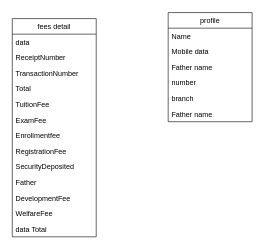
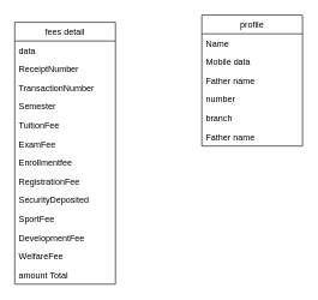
  <mxCell id="0" />
  <mxCell id="1" parent="0" />
  <mxCell id="2" value="profile " style="swimlane;fontStyle=0;childLayout=stackLayout;horizontal=1;startSize=26;fillColor=none;horizontalStack=0;resizeParent=1;resizeParentMax=0;resizeLast=0;collapsible=1;marginBottom=0;" vertex="1" parent="1"><mxGeometry x="280" y="20" width="140" height="182" as="geometry" /></mxCell>
  <mxCell id="3" value="Name" style="text;strokeColor=none;fillColor=none;align=left;verticalAlign=top;spacingLeft=4;spacingRight=4;overflow=hidden;rotatable=0;points=[[0,0.5],[1,0.5]];portConstraint=eastwest;" vertex="1" parent="2"><mxGeometry y="26" width="140" height="26" as="geometry" /></mxCell>
  <mxCell id="4" value="Mobile data " style="text;strokeColor=none;fillColor=none;align=left;verticalAlign=top;spacingLeft=4;spacingRight=4;overflow=hidden;rotatable=0;points=[[0,0.5],[1,0.5]];portConstraint=eastwest;" vertex="1" parent="2"><mxGeometry y="52" width="140" height="26" as="geometry" /></mxCell>
  <mxCell id="5" value="Father name" style="text;strokeColor=none;fillColor=none;align=left;verticalAlign=top;spacingLeft=4;spacingRight=4;overflow=hidden;rotatable=0;points=[[0,0.5],[1,0.5]];portConstraint=eastwest;" vertex="1" parent="2"><mxGeometry y="78" width="140" height="26" as="geometry" /></mxCell>
  <mxCell id="6" value="number" style="text;strokeColor=none;fillColor=none;align=left;verticalAlign=top;spacingLeft=4;spacingRight=4;overflow=hidden;rotatable=0;points=[[0,0.5],[1,0.5]];portConstraint=eastwest;" vertex="1" parent="2"><mxGeometry y="104" width="140" height="26" as="geometry" /></mxCell>
  <mxCell id="7" value="branch" style="text;strokeColor=none;fillColor=none;align=left;verticalAlign=top;spacingLeft=4;spacingRight=4;overflow=hidden;rotatable=0;points=[[0,0.5],[1,0.5]];portConstraint=eastwest;" vertex="1" parent="2"><mxGeometry y="130" width="140" height="26" as="geometry" /></mxCell>
  <mxCell id="8" value="Father name" style="text;strokeColor=none;fillColor=none;align=left;verticalAlign=top;spacingLeft=4;spacingRight=4;overflow=hidden;rotatable=0;points=[[0,0.5],[1,0.5]];portConstraint=eastwest;" vertex="1" parent="2"><mxGeometry y="156" width="140" height="26" as="geometry" /></mxCell>
  <mxCell id="9" value="fees detail" style="swimlane;fontStyle=0;childLayout=stackLayout;horizontal=1;startSize=26;fillColor=none;horizontalStack=0;resizeParent=1;resizeParentMax=0;resizeLast=0;collapsible=1;marginBottom=0;" vertex="1" parent="1"><mxGeometry x="20" y="30" width="140" height="364" as="geometry" /></mxCell>
  <mxCell id="10" value="data" style="text;strokeColor=none;fillColor=none;align=left;verticalAlign=top;spacingLeft=4;spacingRight=4;overflow=hidden;rotatable=0;points=[[0,0.5],[1,0.5]];portConstraint=eastwest;" vertex="1" parent="9"><mxGeometry y="26" width="140" height="26" as="geometry" /></mxCell>
  <mxCell id="11" value="ReceiptNumber" style="text;strokeColor=none;fillColor=none;align=left;verticalAlign=top;spacingLeft=4;spacingRight=4;overflow=hidden;rotatable=0;points=[[0,0.5],[1,0.5]];portConstraint=eastwest;" vertex="1" parent="9"><mxGeometry y="52" width="140" height="26" as="geometry" /></mxCell>
  <mxCell id="12" value="TransactionNumber" style="text;strokeColor=none;fillColor=none;align=left;verticalAlign=top;spacingLeft=4;spacingRight=4;overflow=hidden;rotatable=0;points=[[0,0.5],[1,0.5]];portConstraint=eastwest;" vertex="1" parent="9"><mxGeometry y="78" width="140" height="26" as="geometry" /></mxCell>
- <mxCell id="13" value="Total" style="text;strokeColor=none;fillColor=none;align=left;verticalAlign=top;spacingLeft=4;spacingRight=4;overflow=hidden;rotatable=0;points=[[0,0.5],[1,0.5]];portConstraint=eastwest;" vertex="1" parent="9"><mxGeometry y="104" width="140" height="26" as="geometry" /></mxCell>
+ <mxCell id="13" value="Semester" style="text;strokeColor=none;fillColor=none;align=left;verticalAlign=top;spacingLeft=4;spacingRight=4;overflow=hidden;rotatable=0;points=[[0,0.5],[1,0.5]];portConstraint=eastwest;" vertex="1" parent="9"><mxGeometry y="104" width="140" height="26" as="geometry" /></mxCell>
  <mxCell id="14" value="TuitionFee" style="text;strokeColor=none;fillColor=none;align=left;verticalAlign=top;spacingLeft=4;spacingRight=4;overflow=hidden;rotatable=0;points=[[0,0.5],[1,0.5]];portConstraint=eastwest;" vertex="1" parent="9"><mxGeometry y="130" width="140" height="26" as="geometry" /></mxCell>
  <mxCell id="15" value="ExamFee" style="text;strokeColor=none;fillColor=none;align=left;verticalAlign=top;spacingLeft=4;spacingRight=4;overflow=hidden;rotatable=0;points=[[0,0.5],[1,0.5]];portConstraint=eastwest;" vertex="1" parent="9"><mxGeometry y="156" width="140" height="26" as="geometry" /></mxCell>
  <mxCell id="16" value="Enrollmentfee" style="text;strokeColor=none;fillColor=none;align=left;verticalAlign=top;spacingLeft=4;spacingRight=4;overflow=hidden;rotatable=0;points=[[0,0.5],[1,0.5]];portConstraint=eastwest;" vertex="1" parent="9"><mxGeometry y="182" width="140" height="26" as="geometry" /></mxCell>
  <mxCell id="17" value="RegistrationFee" style="text;strokeColor=none;fillColor=none;align=left;verticalAlign=top;spacingLeft=4;spacingRight=4;overflow=hidden;rotatable=0;points=[[0,0.5],[1,0.5]];portConstraint=eastwest;" vertex="1" parent="9"><mxGeometry y="208" width="140" height="26" as="geometry" /></mxCell>
  <mxCell id="18" value="SecurityDeposited" style="text;strokeColor=none;fillColor=none;align=left;verticalAlign=top;spacingLeft=4;spacingRight=4;overflow=hidden;rotatable=0;points=[[0,0.5],[1,0.5]];portConstraint=eastwest;" vertex="1" parent="9"><mxGeometry y="234" width="140" height="26" as="geometry" /></mxCell>
- <mxCell id="19" value="Father" style="text;strokeColor=none;fillColor=none;align=left;verticalAlign=top;spacingLeft=4;spacingRight=4;overflow=hidden;rotatable=0;points=[[0,0.5],[1,0.5]];portConstraint=eastwest;" vertex="1" parent="9"><mxGeometry y="260" width="140" height="26" as="geometry" /></mxCell>
+ <mxCell id="19" value="SportFee" style="text;strokeColor=none;fillColor=none;align=left;verticalAlign=top;spacingLeft=4;spacingRight=4;overflow=hidden;rotatable=0;points=[[0,0.5],[1,0.5]];portConstraint=eastwest;" vertex="1" parent="9"><mxGeometry y="260" width="140" height="26" as="geometry" /></mxCell>
  <mxCell id="20" value="DevelopmentFee" style="text;strokeColor=none;fillColor=none;align=left;verticalAlign=top;spacingLeft=4;spacingRight=4;overflow=hidden;rotatable=0;points=[[0,0.5],[1,0.5]];portConstraint=eastwest;" vertex="1" parent="9"><mxGeometry y="286" width="140" height="26" as="geometry" /></mxCell>
  <mxCell id="21" value="WelfareFee" style="text;strokeColor=none;fillColor=none;align=left;verticalAlign=top;spacingLeft=4;spacingRight=4;overflow=hidden;rotatable=0;points=[[0,0.5],[1,0.5]];portConstraint=eastwest;" vertex="1" parent="9"><mxGeometry y="312" width="140" height="26" as="geometry" /></mxCell>
- <mxCell id="22" value="data Total" style="text;strokeColor=none;fillColor=none;align=left;verticalAlign=top;spacingLeft=4;spacingRight=4;overflow=hidden;rotatable=0;points=[[0,0.5],[1,0.5]];portConstraint=eastwest;" vertex="1" parent="9"><mxGeometry y="338" width="140" height="26" as="geometry" /></mxCell>
+ <mxCell id="22" value="amount Total" style="text;strokeColor=none;fillColor=none;align=left;verticalAlign=top;spacingLeft=4;spacingRight=4;overflow=hidden;rotatable=0;points=[[0,0.5],[1,0.5]];portConstraint=eastwest;" vertex="1" parent="9"><mxGeometry y="338" width="140" height="26" as="geometry" /></mxCell>
